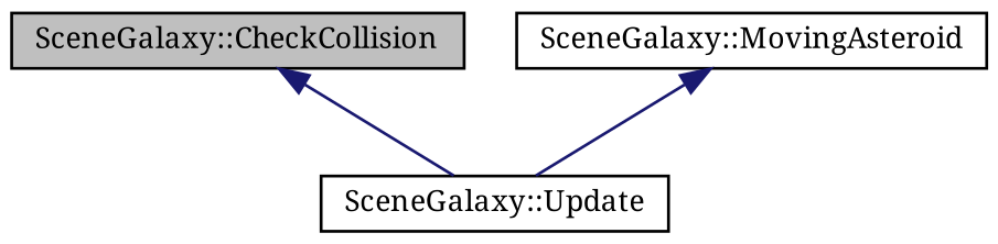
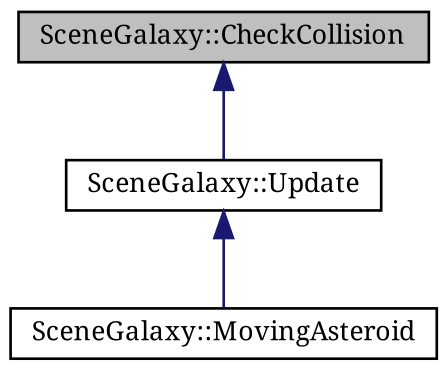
  digraph {
    fontname="Noto Serif"
    rankdir=TB
    node [color=black fontname="Noto Serif" fontsize=10 shape=record]
    edge [color=midnightblue dir=back fontname="Noto Serif" fontsize=10 labelfontname=Helvetica labelfontsize=10 style=solid]
    n1 [fillcolor=grey75 fontcolor=black height=0.2 label="SceneGalaxy::CheckCollision" style=filled width=0.4]
    n2 [height=0.2 label="SceneGalaxy::Update" width=0.4]
    n3 [height=0.2 label="SceneGalaxy::MovingAsteroid" width=0.4]
    n1 -> n2
-   n3 -> n2
+   n2 -> n3
  }
